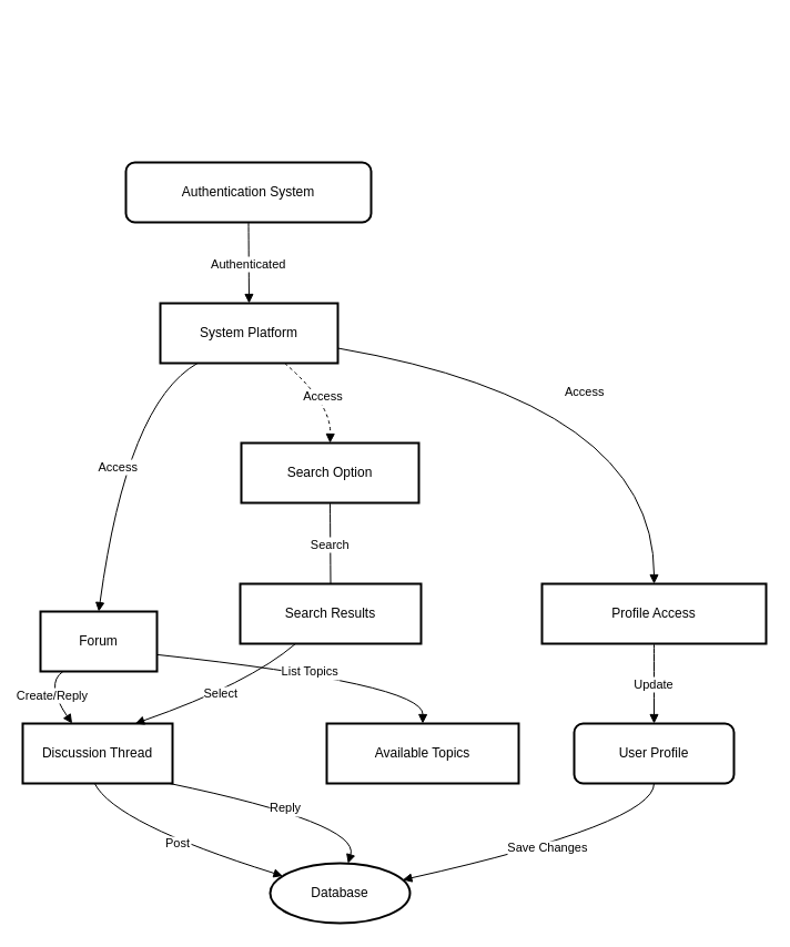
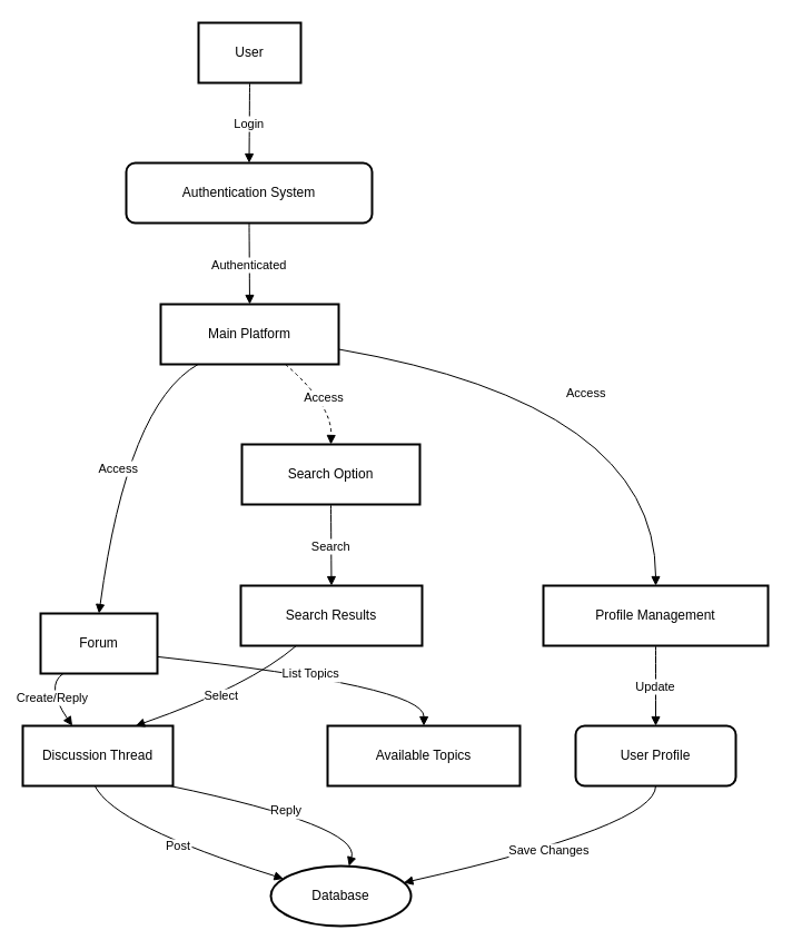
  <mxCell id="0" />
  <mxCell id="1" parent="0" />
+ <mxCell id="2" value="User" style="whiteSpace=wrap;strokeWidth=2;" vertex="1" parent="1"><mxGeometry x="178" y="20" width="92" height="54" as="geometry" /></mxCell>
  <mxCell id="3" value="Authentication System" style="whiteSpace=wrap;strokeWidth=2;rounded=1;" vertex="1" parent="1"><mxGeometry x="113" y="146" width="221" height="54" as="geometry" /></mxCell>
- <mxCell id="4" value="System Platform" style="whiteSpace=wrap;strokeWidth=2;" vertex="1" parent="1"><mxGeometry x="144" y="273" width="160" height="54" as="geometry" /></mxCell>
+ <mxCell id="4" value="Main Platform" style="whiteSpace=wrap;strokeWidth=2;" vertex="1" parent="1"><mxGeometry x="144" y="273" width="160" height="54" as="geometry" /></mxCell>
  <mxCell id="5" value="Forum" style="whiteSpace=wrap;strokeWidth=2;" vertex="1" parent="1"><mxGeometry x="36" y="551" width="105" height="54" as="geometry" /></mxCell>
  <mxCell id="6" value="Search Option" style="whiteSpace=wrap;strokeWidth=2;" vertex="1" parent="1"><mxGeometry x="217" y="399" width="160" height="54" as="geometry" /></mxCell>
- <mxCell id="7" value="Profile Access" style="whiteSpace=wrap;strokeWidth=2;" vertex="1" parent="1"><mxGeometry x="488" y="526" width="202" height="54" as="geometry" /></mxCell>
+ <mxCell id="7" value="Profile Management" style="whiteSpace=wrap;strokeWidth=2;" vertex="1" parent="1"><mxGeometry x="488" y="526" width="202" height="54" as="geometry" /></mxCell>
  <mxCell id="8" value="Discussion Thread" style="whiteSpace=wrap;strokeWidth=2;" vertex="1" parent="1"><mxGeometry x="20" y="652" width="135" height="54" as="geometry" /></mxCell>
  <mxCell id="9" value="Available Topics" style="whiteSpace=wrap;strokeWidth=2;" vertex="1" parent="1"><mxGeometry x="294" y="652" width="173" height="54" as="geometry" /></mxCell>
  <mxCell id="10" value="Database" style="ellipse;whiteSpace=wrap;strokeWidth=2;" vertex="1" parent="1"><mxGeometry x="243" y="778" width="126" height="54" as="geometry" /></mxCell>
  <mxCell id="11" value="Search Results" style="whiteSpace=wrap;strokeWidth=2;" vertex="1" parent="1"><mxGeometry x="216" y="526" width="163" height="54" as="geometry" /></mxCell>
  <mxCell id="12" value="User Profile" style="whiteSpace=wrap;strokeWidth=2;rounded=1;" vertex="1" parent="1"><mxGeometry x="517" y="652" width="144" height="54" as="geometry" /></mxCell>
+ <mxCell id="13" value="Login" style="curved=1;startArrow=none;endArrow=block;exitX=0.5;exitY=1;entryX=0.5;entryY=0.01;" edge="1" parent="1" source="2" target="3"><mxGeometry relative="1" as="geometry"><Array as="points" /></mxGeometry></mxCell>
  <mxCell id="14" value="Authenticated" style="curved=1;startArrow=none;endArrow=block;exitX=0.5;exitY=1.01;entryX=0.5;entryY=0;" edge="1" parent="1" source="3" target="4"><mxGeometry relative="1" as="geometry"><Array as="points" /></mxGeometry></mxCell>
  <mxCell id="15" value="Access" style="curved=1;startArrow=none;endArrow=block;exitX=0.21;exitY=1;entryX=0.5;entryY=-0.01;" edge="1" parent="1" source="4" target="5"><mxGeometry relative="1" as="geometry"><Array as="points"><mxPoint x="114" y="363" /></Array></mxGeometry></mxCell>
  <mxCell id="16" value="Access" style="curved=1;startArrow=none;endArrow=block;exitX=0.7;exitY=1;entryX=0.5;entryY=0;dashed=1;" edge="1" parent="1" source="4" target="6"><mxGeometry relative="1" as="geometry"><Array as="points"><mxPoint x="298" y="363" /></Array></mxGeometry></mxCell>
  <mxCell id="17" value="Access" style="curved=1;startArrow=none;endArrow=block;exitX=1;exitY=0.75;entryX=0.5;entryY=-0.01;" edge="1" parent="1" source="4" target="7"><mxGeometry relative="1" as="geometry"><Array as="points"><mxPoint x="589" y="363" /></Array></mxGeometry></mxCell>
  <mxCell id="18" value="Create/Reply" style="curved=1;startArrow=none;endArrow=block;exitX=0.2;exitY=0.99;entryX=0.33;entryY=0;" edge="1" parent="1" source="5" target="8"><mxGeometry relative="1" as="geometry"><Array as="points"><mxPoint x="40" y="616" /></Array></mxGeometry></mxCell>
  <mxCell id="19" value="List Topics" style="curved=1;startArrow=none;endArrow=block;exitX=1;exitY=0.72;entryX=0.5;entryY=0;" edge="1" parent="1" source="5" target="9"><mxGeometry relative="1" as="geometry"><Array as="points"><mxPoint x="381" y="616" /></Array></mxGeometry></mxCell>
  <mxCell id="20" value="Post" style="curved=1;startArrow=none;endArrow=block;exitX=0.48;exitY=1;entryX=0;entryY=0.14;" edge="1" parent="1" source="8" target="10"><mxGeometry relative="1" as="geometry"><Array as="points"><mxPoint x="103" y="742" /></Array></mxGeometry></mxCell>
  <mxCell id="21" value="Reply" style="curved=1;startArrow=none;endArrow=block;exitX=0.98;exitY=1;entryX=0.56;entryY=0.01;" edge="1" parent="1" source="8" target="10"><mxGeometry relative="1" as="geometry"><Array as="points"><mxPoint x="324" y="742" /></Array></mxGeometry></mxCell>
- <mxCell id="22" value="Search" style="curved=1;startArrow=none;endArrow=none;exitX=0.5;exitY=1;entryX=0.5;entryY=-0.01;" edge="1" parent="1" source="6" target="11"><mxGeometry relative="1" as="geometry"><Array as="points" /></mxGeometry></mxCell>
+ <mxCell id="22" value="Search" style="curved=1;startArrow=none;endArrow=block;exitX=0.5;exitY=1;entryX=0.5;entryY=-0.01;" edge="1" parent="1" source="6" target="11"><mxGeometry relative="1" as="geometry"><Array as="points" /></mxGeometry></mxCell>
  <mxCell id="23" value="Select" style="curved=1;startArrow=none;endArrow=block;exitX=0.31;exitY=0.99;entryX=0.75;entryY=0;" edge="1" parent="1" source="11" target="8"><mxGeometry relative="1" as="geometry"><Array as="points"><mxPoint x="224" y="616" /></Array></mxGeometry></mxCell>
  <mxCell id="24" value="Update" style="curved=1;startArrow=none;endArrow=block;exitX=0.5;exitY=0.99;entryX=0.5;entryY=0;" edge="1" parent="1" source="7" target="12"><mxGeometry relative="1" as="geometry"><Array as="points" /></mxGeometry></mxCell>
  <mxCell id="25" value="Save Changes" style="curved=1;startArrow=none;endArrow=block;exitX=0.5;exitY=1;entryX=0.99;entryY=0.25;" edge="1" parent="1" source="12" target="10"><mxGeometry relative="1" as="geometry"><Array as="points"><mxPoint x="589" y="742" /></Array></mxGeometry></mxCell>
